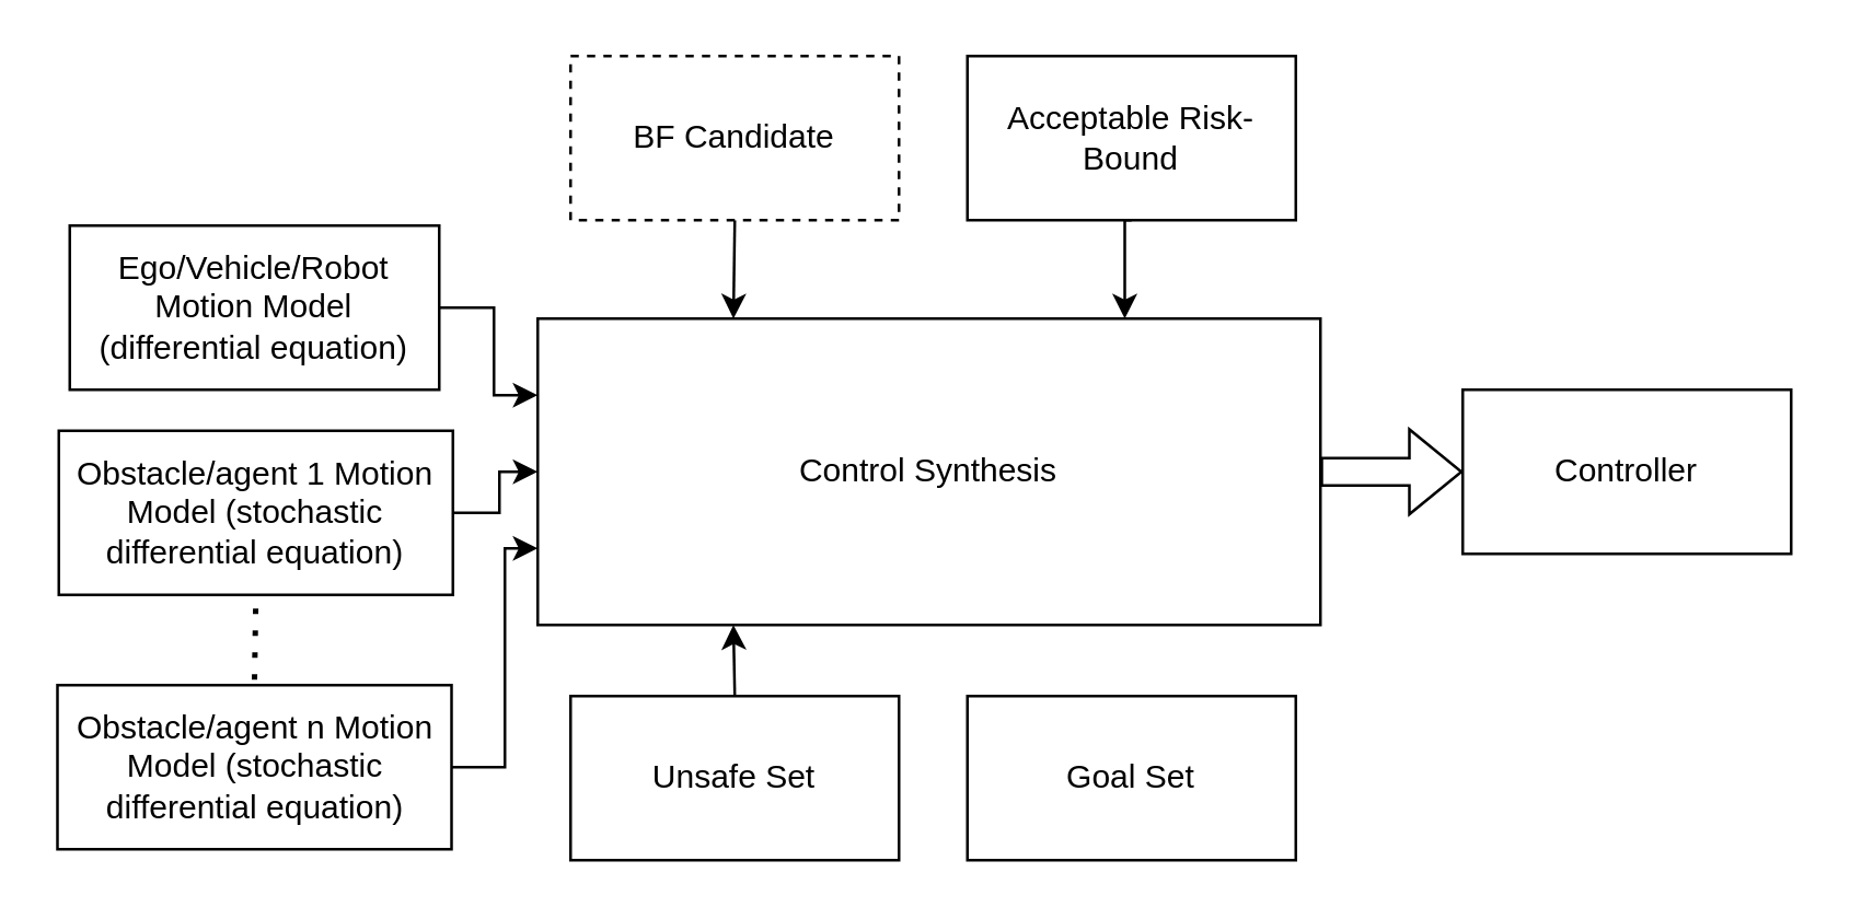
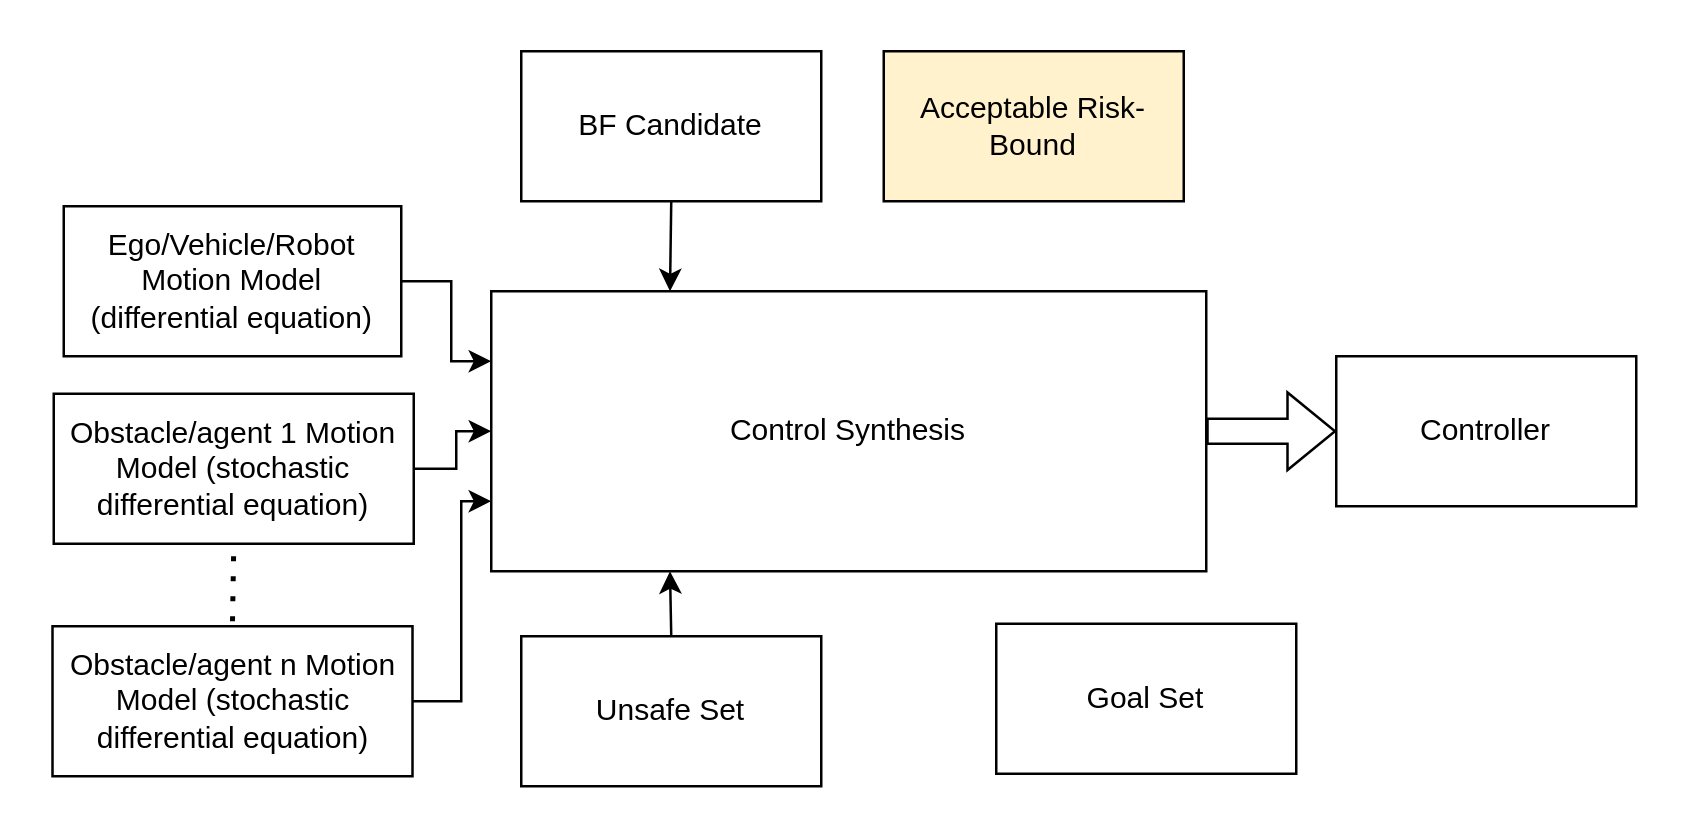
  <mxCell id="0" />
  <mxCell id="1" parent="0" />
  <mxCell id="2" style="edgeStyle=orthogonalEdgeStyle;rounded=0;orthogonalLoop=1;jettySize=auto;html=1;exitX=1;exitY=0.5;exitDx=0;exitDy=0;entryX=0;entryY=0.25;entryDx=0;entryDy=0;" parent="1" source="3" target="14" edge="1"><mxGeometry relative="1" as="geometry" /></mxCell>
  <mxCell id="3" value="Ego/Vehicle/Robot Motion Model&lt;br&gt;(differential equation)" style="rounded=0;whiteSpace=wrap;html=1;" parent="1" vertex="1"><mxGeometry x="25" y="82" width="135" height="60" as="geometry" /></mxCell>
  <mxCell id="4" style="edgeStyle=orthogonalEdgeStyle;rounded=0;orthogonalLoop=1;jettySize=auto;html=1;exitX=1;exitY=0.5;exitDx=0;exitDy=0;entryX=0;entryY=0.5;entryDx=0;entryDy=0;" parent="1" source="5" target="14" edge="1"><mxGeometry relative="1" as="geometry"><Array as="points"><mxPoint x="182" y="187" /><mxPoint x="182" y="172" /></Array></mxGeometry></mxCell>
  <mxCell id="5" value="Obstacle/agent 1 Motion Model&amp;nbsp;(stochastic differential equation)" style="rounded=0;whiteSpace=wrap;html=1;" parent="1" vertex="1"><mxGeometry x="21" y="157" width="144" height="60" as="geometry" /></mxCell>
  <mxCell id="6" style="edgeStyle=orthogonalEdgeStyle;rounded=0;orthogonalLoop=1;jettySize=auto;html=1;exitX=0.5;exitY=0;exitDx=0;exitDy=0;entryX=0.25;entryY=1;entryDx=0;entryDy=0;" parent="1" source="7" target="14" edge="1"><mxGeometry relative="1" as="geometry" /></mxCell>
  <mxCell id="7" value="Unsafe Set" style="rounded=0;whiteSpace=wrap;html=1;" parent="1" vertex="1"><mxGeometry x="208" y="254" width="120" height="60" as="geometry" /></mxCell>
  <mxCell id="8" style="edgeStyle=orthogonalEdgeStyle;rounded=0;orthogonalLoop=1;jettySize=auto;html=1;exitX=0.5;exitY=1;exitDx=0;exitDy=0;entryX=0.25;entryY=0;entryDx=0;entryDy=0;" parent="1" source="9" target="14" edge="1"><mxGeometry relative="1" as="geometry" /></mxCell>
- <mxCell id="9" value="BF Candidate" style="rounded=0;whiteSpace=wrap;html=1;dashed=1;" parent="1" vertex="1"><mxGeometry x="208" y="20" width="120" height="60" as="geometry" /></mxCell>
- <mxCell id="10" style="edgeStyle=orthogonalEdgeStyle;rounded=0;orthogonalLoop=1;jettySize=auto;html=1;exitX=0.5;exitY=1;exitDx=0;exitDy=0;entryX=0.75;entryY=0;entryDx=0;entryDy=0;" parent="1" source="11" target="14" edge="1"><mxGeometry relative="1" as="geometry" /></mxCell>
- <mxCell id="11" value="Acceptable Risk-Bound" style="rounded=0;whiteSpace=wrap;html=1;" parent="1" vertex="1"><mxGeometry x="353" y="20" width="120" height="60" as="geometry" /></mxCell>
- <mxCell id="12" value="Goal Set" style="rounded=0;whiteSpace=wrap;html=1;" parent="1" vertex="1"><mxGeometry x="353" y="254" width="120" height="60" as="geometry" /></mxCell>
+ <mxCell id="9" value="BF Candidate" style="rounded=0;whiteSpace=wrap;html=1;" parent="1" vertex="1"><mxGeometry x="208" y="20" width="120" height="60" as="geometry" /></mxCell>
+ <mxCell id="11" value="Acceptable Risk-Bound" style="rounded=0;whiteSpace=wrap;html=1;fillColor=#fff2cc;" parent="1" vertex="1"><mxGeometry x="353" y="20" width="120" height="60" as="geometry" /></mxCell>
+ <mxCell id="12" value="Goal Set" style="rounded=0;whiteSpace=wrap;html=1;" parent="1" vertex="1"><mxGeometry x="398" y="249" width="120" height="60" as="geometry" /></mxCell>
  <mxCell id="13" style="edgeStyle=orthogonalEdgeStyle;shape=flexArrow;rounded=0;orthogonalLoop=1;jettySize=auto;html=1;exitX=1;exitY=0.5;exitDx=0;exitDy=0;entryX=0;entryY=0.5;entryDx=0;entryDy=0;" parent="1" source="14" target="15" edge="1"><mxGeometry relative="1" as="geometry" /></mxCell>
  <mxCell id="14" value="Control Synthesis" style="rounded=0;whiteSpace=wrap;html=1;" parent="1" vertex="1"><mxGeometry x="196" y="116" width="286" height="112" as="geometry" /></mxCell>
  <mxCell id="15" value="Controller" style="rounded=0;whiteSpace=wrap;html=1;" parent="1" vertex="1"><mxGeometry x="534" y="142" width="120" height="60" as="geometry" /></mxCell>
  <mxCell id="16" style="edgeStyle=orthogonalEdgeStyle;rounded=0;orthogonalLoop=1;jettySize=auto;html=1;exitX=1;exitY=0.5;exitDx=0;exitDy=0;entryX=0;entryY=0.75;entryDx=0;entryDy=0;" parent="1" source="17" target="14" edge="1"><mxGeometry relative="1" as="geometry"><Array as="points"><mxPoint x="184" y="280" /><mxPoint x="184" y="200" /></Array></mxGeometry></mxCell>
  <mxCell id="17" value="Obstacle/agent n Motion Model&amp;nbsp;(stochastic differential equation)" style="rounded=0;whiteSpace=wrap;html=1;" parent="1" vertex="1"><mxGeometry x="20.5" y="250" width="144" height="60" as="geometry" /></mxCell>
  <mxCell id="18" value="" style="endArrow=none;dashed=1;html=1;dashPattern=1 3;strokeWidth=2;exitX=0.5;exitY=0;exitDx=0;exitDy=0;" parent="1" edge="1"><mxGeometry width="50" height="50" relative="1" as="geometry"><mxPoint x="92.5" y="248" as="sourcePoint" /><mxPoint x="93" y="218" as="targetPoint" /></mxGeometry></mxCell>
